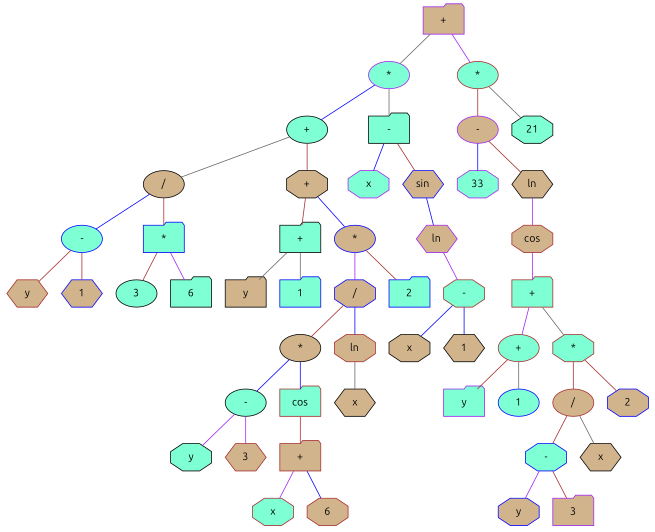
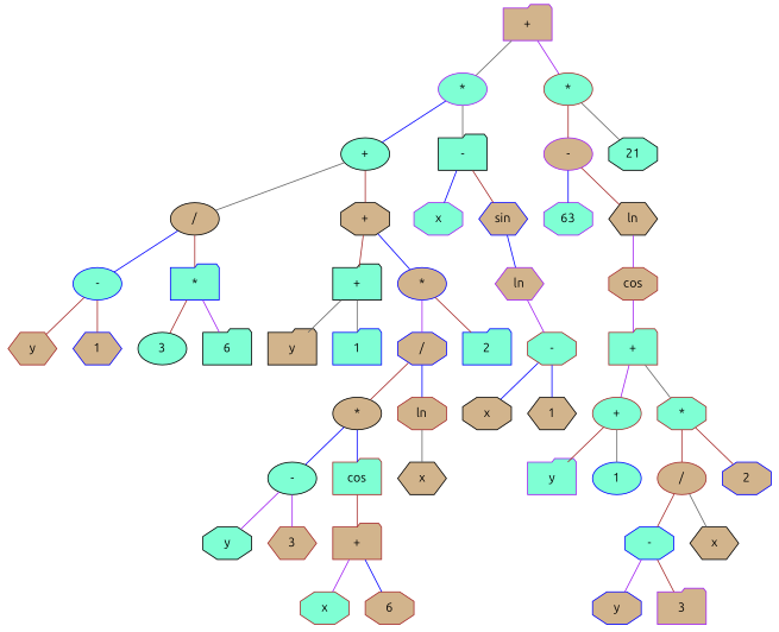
  graph {
    fontname=Ubuntu
    node [color=black style=filled fillcolor=tan shape=octagon fontname=Ubuntu]
    edge [color=brown fontname=Ubuntu]
    n1 [color=brown label=y shape=hexagon]
    n2 [color=blue label="-" fillcolor=aquamarine shape=ellipse]
    n3 [color=blue label=1 shape=hexagon]
    n4 [label="/" shape=ellipse]
    n5 [color=blue label="*" fillcolor=aquamarine shape=folder]
    n6 [label=3 fillcolor=aquamarine shape=ellipse]
    n7 [label=6 fillcolor=aquamarine shape=folder]
    n8 [label="+" fillcolor=aquamarine shape=ellipse]
    n9 [label="+"]
    n10 [label=y shape=folder]
    n11 [label="+" fillcolor=aquamarine shape=folder]
    n12 [color=blue label=1 fillcolor=aquamarine shape=folder]
    n13 [color=blue label="*" shape=ellipse]
    n14 [label=y fillcolor=aquamarine]
    n15 [label="-" fillcolor=aquamarine shape=ellipse]
    n16 [color=brown label=3 shape=hexagon]
    n17 [label="*" shape=ellipse]
    n18 [color=brown label=cos fillcolor=aquamarine shape=folder]
    n19 [color=brown label="+" shape=folder]
    n20 [color=brown label=x fillcolor=aquamarine]
    n21 [color=brown label=6]
    n22 [color=blue label="/"]
    n23 [color=brown label=ln]
    n24 [label=x shape=hexagon]
    n25 [color=blue label=2 fillcolor=aquamarine shape=folder]
    n26 [color=purple label="*" fillcolor=aquamarine shape=ellipse]
    n27 [label="-" fillcolor=aquamarine shape=folder]
    n28 [color=purple label=x fillcolor=aquamarine]
    n29 [color=blue label=sin shape=hexagon]
    n30 [color=purple label=ln shape=hexagon]
    n31 [color=brown label="-" fillcolor=aquamarine]
    n32 [label=x]
    n33 [label=1 shape=hexagon]
    n34 [color=purple label="+" shape=folder]
    n35 [color=brown label="*" fillcolor=aquamarine shape=ellipse]
-   n36 [color=purple label=33 fillcolor=aquamarine]
+   n36 [color=purple label=63 fillcolor=aquamarine]
    n37 [color=purple label="-" shape=ellipse]
    n38 [label=ln shape=hexagon]
    n39 [color=brown label=cos]
    n40 [color=brown label="+" fillcolor=aquamarine shape=folder]
    n41 [color=purple label=y fillcolor=aquamarine shape=folder]
    n42 [color=brown label="+" fillcolor=aquamarine shape=ellipse]
    n43 [color=blue label=1 fillcolor=aquamarine shape=ellipse]
    n44 [color=brown label="*" fillcolor=aquamarine]
    n45 [color=blue label=y]
    n46 [color=blue label="-" fillcolor=aquamarine]
    n47 [color=purple label=3 shape=folder]
    n48 [color=brown label="/" shape=ellipse]
    n49 [label=x shape=hexagon]
    n50 [color=blue label=2]
    n51 [label=21 fillcolor=aquamarine]
    n2 -- n1
    n2 -- n3
    n4 -- n2 [color=blue]
    n4 -- n5
    n5 -- n6
    n5 -- n7 [color=purple]
    n8 -- n4 [color=gray40]
    n8 -- n9
    n9 -- n11
    n9 -- n13 [color=blue]
    n11 -- n10 [color=gray40]
    n11 -- n12 [color=gray40]
    n13 -- n22 [color=purple]
    n13 -- n25
    n15 -- n14 [color=purple]
    n15 -- n16 [color=purple]
    n17 -- n15 [color=blue]
    n17 -- n18 [color=blue]
    n18 -- n19
    n19 -- n20 [color=purple]
    n19 -- n21 [color=blue]
    n22 -- n17
    n22 -- n23 [color=blue]
    n23 -- n24 [color=gray40]
    n26 -- n8 [color=blue]
    n26 -- n27 [color=gray40]
    n27 -- n28 [color=blue]
    n27 -- n29
    n29 -- n30 [color=blue]
    n30 -- n31 [color=purple]
    n31 -- n32 [color=blue]
    n31 -- n33 [color=blue]
    n34 -- n26 [color=gray40]
    n34 -- n35 [color=purple]
    n35 -- n37
    n35 -- n51 [color=gray40]
    n37 -- n36 [color=blue]
    n37 -- n38
    n38 -- n39 [color=purple]
    n39 -- n40 [color=purple]
    n40 -- n42 [color=purple]
    n40 -- n44 [color=gray40]
    n42 -- n41
    n42 -- n43 [color=gray40]
    n44 -- n48
    n44 -- n50
    n46 -- n45 [color=purple]
    n46 -- n47
    n48 -- n46
    n48 -- n49 [color=gray40]
  }
